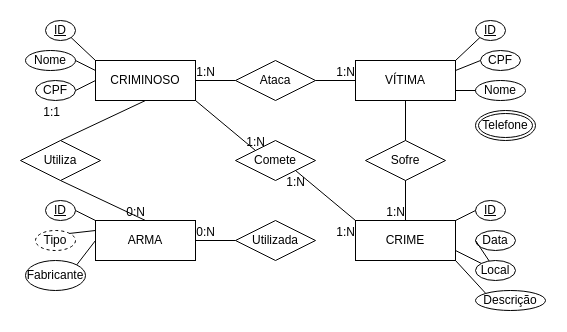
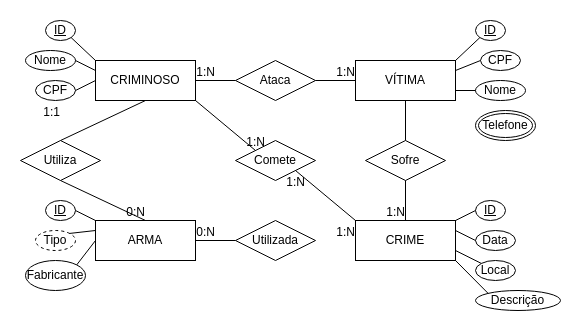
  <mxCell id="0" />
  <mxCell id="1" parent="0" />
  <mxCell id="2" value="VÍTIMA" style="whiteSpace=wrap;html=1;align=center;shadow=0;" vertex="1" parent="1"><mxGeometry x="355" y="60" width="100" height="40" as="geometry" /></mxCell>
  <mxCell id="3" value="CRIMINOSO" style="whiteSpace=wrap;html=1;align=center;shadow=0;" vertex="1" parent="1"><mxGeometry x="95" y="60" width="100" height="40" as="geometry" /></mxCell>
  <mxCell id="4" value="Ataca" style="shape=rhombus;perimeter=rhombusPerimeter;whiteSpace=wrap;html=1;align=center;shadow=0;" vertex="1" parent="1"><mxGeometry x="235" y="60" width="80" height="40" as="geometry" /></mxCell>
  <mxCell id="5" value="" style="endArrow=none;html=1;rounded=0;exitX=1;exitY=0.5;exitDx=0;exitDy=0;entryX=0;entryY=0.5;entryDx=0;entryDy=0;shadow=0;" edge="1" parent="1" source="3" target="4"><mxGeometry relative="1" as="geometry"><mxPoint x="345" y="320" as="sourcePoint" /><mxPoint x="505" y="320" as="targetPoint" /></mxGeometry></mxCell>
  <mxCell id="6" value="1:N" style="resizable=0;html=1;align=right;verticalAlign=bottom;shadow=0;" connectable="0" vertex="1" parent="5"><mxGeometry x="1" relative="1" as="geometry"><mxPoint x="-20" as="offset" /></mxGeometry></mxCell>
  <mxCell id="7" value="" style="endArrow=none;html=1;rounded=0;exitX=1;exitY=0.5;exitDx=0;exitDy=0;entryX=0;entryY=0.5;entryDx=0;entryDy=0;shadow=0;" edge="1" parent="1" source="4" target="2"><mxGeometry relative="1" as="geometry"><mxPoint x="345" y="320" as="sourcePoint" /><mxPoint x="505" y="320" as="targetPoint" /></mxGeometry></mxCell>
  <mxCell id="8" value="1:N" style="resizable=0;html=1;align=right;verticalAlign=bottom;shadow=0;" connectable="0" vertex="1" parent="7"><mxGeometry x="1" relative="1" as="geometry" /></mxCell>
  <mxCell id="9" value="ARMA" style="whiteSpace=wrap;html=1;align=center;shadow=0;" vertex="1" parent="1"><mxGeometry x="95" y="220" width="100" height="40" as="geometry" /></mxCell>
  <mxCell id="10" value="Utiliza" style="shape=rhombus;perimeter=rhombusPerimeter;whiteSpace=wrap;html=1;align=center;shadow=0;" vertex="1" parent="1"><mxGeometry x="20" y="140" width="80" height="40" as="geometry" /></mxCell>
  <mxCell id="11" value="" style="endArrow=none;html=1;rounded=0;exitX=0.5;exitY=1;exitDx=0;exitDy=0;entryX=0.5;entryY=0;entryDx=0;entryDy=0;shadow=0;" edge="1" parent="1" source="10" target="9"><mxGeometry relative="1" as="geometry"><mxPoint x="345" y="320" as="sourcePoint" /><mxPoint x="505" y="320" as="targetPoint" /></mxGeometry></mxCell>
  <mxCell id="12" value="0:N" style="resizable=0;html=1;align=right;verticalAlign=bottom;shadow=0;" connectable="0" vertex="1" parent="11"><mxGeometry x="1" relative="1" as="geometry"><mxPoint as="offset" /></mxGeometry></mxCell>
  <mxCell id="13" value="" style="endArrow=none;html=1;rounded=0;exitX=0.5;exitY=1;exitDx=0;exitDy=0;entryX=0.5;entryY=0;entryDx=0;entryDy=0;shadow=0;" edge="1" parent="1" source="3" target="10"><mxGeometry relative="1" as="geometry"><mxPoint x="195" y="160" as="sourcePoint" /><mxPoint x="505" y="320" as="targetPoint" /></mxGeometry></mxCell>
  <mxCell id="14" value="1:1" style="resizable=0;html=1;align=right;verticalAlign=bottom;shadow=0;" connectable="0" vertex="1" parent="13"><mxGeometry x="1" relative="1" as="geometry"><mxPoint y="-20" as="offset" /></mxGeometry></mxCell>
  <mxCell id="15" value="Utilizada" style="shape=rhombus;perimeter=rhombusPerimeter;whiteSpace=wrap;html=1;align=center;shadow=0;" vertex="1" parent="1"><mxGeometry x="235" y="220" width="80" height="40" as="geometry" /></mxCell>
  <mxCell id="16" value="CRIME" style="whiteSpace=wrap;html=1;align=center;shadow=0;" vertex="1" parent="1"><mxGeometry x="355" y="220" width="100" height="40" as="geometry" /></mxCell>
  <mxCell id="17" value="Sofre" style="shape=rhombus;perimeter=rhombusPerimeter;whiteSpace=wrap;html=1;align=center;shadow=0;" vertex="1" parent="1"><mxGeometry x="365" y="140" width="80" height="40" as="geometry" /></mxCell>
  <mxCell id="18" value="Comete" style="shape=rhombus;perimeter=rhombusPerimeter;whiteSpace=wrap;html=1;align=center;shadow=0;" vertex="1" parent="1"><mxGeometry x="235" y="140" width="80" height="40" as="geometry" /></mxCell>
  <mxCell id="19" value="" style="endArrow=none;html=1;rounded=0;exitX=1;exitY=1;exitDx=0;exitDy=0;entryX=0;entryY=0;entryDx=0;entryDy=0;shadow=0;" edge="1" parent="1" source="3" target="18"><mxGeometry relative="1" as="geometry"><mxPoint x="495" y="440" as="sourcePoint" /><mxPoint x="535" y="440" as="targetPoint" /></mxGeometry></mxCell>
  <mxCell id="20" value="1:N" style="resizable=0;html=1;align=right;verticalAlign=bottom;shadow=0;" connectable="0" vertex="1" parent="19"><mxGeometry x="1" relative="1" as="geometry"><mxPoint x="10.08" y="0.07" as="offset" /></mxGeometry></mxCell>
  <mxCell id="21" value="" style="endArrow=none;html=1;rounded=0;entryX=1;entryY=0.5;entryDx=0;entryDy=0;exitX=0;exitY=0.5;exitDx=0;exitDy=0;shadow=0;" edge="1" parent="1" source="15" target="9"><mxGeometry relative="1" as="geometry"><mxPoint x="255" y="239.5" as="sourcePoint" /><mxPoint x="215" y="239.5" as="targetPoint" /></mxGeometry></mxCell>
  <mxCell id="22" value="0:N" style="resizable=0;html=1;align=right;verticalAlign=bottom;shadow=0;" connectable="0" vertex="1" parent="21"><mxGeometry x="1" relative="1" as="geometry"><mxPoint x="20" as="offset" /></mxGeometry></mxCell>
  <mxCell id="23" value="" style="endArrow=none;html=1;rounded=0;exitX=0.5;exitY=0;exitDx=0;exitDy=0;entryX=0.5;entryY=1;entryDx=0;entryDy=0;shadow=0;" edge="1" parent="1" source="17" target="2"><mxGeometry relative="1" as="geometry"><mxPoint x="625" y="180" as="sourcePoint" /><mxPoint x="585" y="120" as="targetPoint" /></mxGeometry></mxCell>
  <mxCell id="24" value="1:N" style="resizable=0;html=1;align=right;verticalAlign=bottom;shadow=0;" connectable="0" vertex="1" parent="23"><mxGeometry x="1" relative="1" as="geometry"><mxPoint x="-50" y="140" as="offset" /></mxGeometry></mxCell>
  <mxCell id="25" value="" style="endArrow=none;html=1;rounded=0;entryX=0.5;entryY=1;entryDx=0;entryDy=0;exitX=0.5;exitY=0;exitDx=0;exitDy=0;shadow=0;" edge="1" parent="1" source="16" target="17"><mxGeometry relative="1" as="geometry"><mxPoint x="395" y="220" as="sourcePoint" /><mxPoint x="535" y="520" as="targetPoint" /></mxGeometry></mxCell>
  <mxCell id="26" value="1:N" style="resizable=0;html=1;align=right;verticalAlign=bottom;shadow=0;" connectable="0" vertex="1" parent="25"><mxGeometry x="1" relative="1" as="geometry"><mxPoint y="40" as="offset" /></mxGeometry></mxCell>
  <mxCell id="27" value="" style="endArrow=none;html=1;rounded=0;exitX=1;exitY=1;exitDx=0;exitDy=0;entryX=0;entryY=0;entryDx=0;entryDy=0;shadow=0;" edge="1" parent="1" source="18" target="16"><mxGeometry relative="1" as="geometry"><mxPoint x="645" y="520" as="sourcePoint" /><mxPoint x="805" y="520" as="targetPoint" /></mxGeometry></mxCell>
  <mxCell id="28" value="1:N" style="resizable=0;html=1;align=right;verticalAlign=bottom;shadow=0;" connectable="0" vertex="1" parent="27"><mxGeometry x="1" relative="1" as="geometry"><mxPoint x="-49.92" y="-29.93" as="offset" /></mxGeometry></mxCell>
  <mxCell id="29" value="ID" style="ellipse;whiteSpace=wrap;html=1;align=center;fontStyle=4;shadow=0;" vertex="1" parent="1"><mxGeometry x="45" y="20" width="30" height="20" as="geometry" /></mxCell>
  <mxCell id="30" value="CPF" style="ellipse;whiteSpace=wrap;html=1;align=center;shadow=0;" vertex="1" parent="1"><mxGeometry x="35" y="80" width="40" height="20" as="geometry" /></mxCell>
  <mxCell id="31" value="Nome" style="ellipse;whiteSpace=wrap;html=1;align=center;shadow=0;" vertex="1" parent="1"><mxGeometry x="25" y="50" width="50" height="20" as="geometry" /></mxCell>
  <mxCell id="32" value="" style="endArrow=none;html=1;rounded=0;exitX=1;exitY=0.5;exitDx=0;exitDy=0;entryX=0;entryY=0.5;entryDx=0;entryDy=0;shadow=0;" edge="1" parent="1" source="30" target="3"><mxGeometry relative="1" as="geometry"><mxPoint x="245" y="190" as="sourcePoint" /><mxPoint x="405" y="190" as="targetPoint" /></mxGeometry></mxCell>
  <mxCell id="33" value="" style="endArrow=none;html=1;rounded=0;exitX=1;exitY=0.5;exitDx=0;exitDy=0;entryX=0;entryY=0.25;entryDx=0;entryDy=0;shadow=0;" edge="1" parent="1" source="31" target="3"><mxGeometry relative="1" as="geometry"><mxPoint x="245" y="190" as="sourcePoint" /><mxPoint x="405" y="190" as="targetPoint" /></mxGeometry></mxCell>
  <mxCell id="34" value="" style="endArrow=none;html=1;rounded=0;exitX=1;exitY=1;exitDx=0;exitDy=0;entryX=0;entryY=0;entryDx=0;entryDy=0;shadow=0;" edge="1" parent="1" source="29" target="3"><mxGeometry relative="1" as="geometry"><mxPoint x="245" y="190" as="sourcePoint" /><mxPoint x="405" y="190" as="targetPoint" /></mxGeometry></mxCell>
  <mxCell id="35" value="ID" style="ellipse;whiteSpace=wrap;html=1;align=center;fontStyle=4;shadow=0;" vertex="1" parent="1"><mxGeometry x="475" y="20" width="30" height="20" as="geometry" /></mxCell>
  <mxCell id="36" value="CPF" style="ellipse;whiteSpace=wrap;html=1;align=center;shadow=0;" vertex="1" parent="1"><mxGeometry x="480" y="50" width="40" height="20" as="geometry" /></mxCell>
  <mxCell id="37" value="Nome" style="ellipse;whiteSpace=wrap;html=1;align=center;shadow=0;" vertex="1" parent="1"><mxGeometry x="475" y="80" width="50" height="20" as="geometry" /></mxCell>
  <mxCell id="38" value="Telefone" style="ellipse;shape=doubleEllipse;margin=3;whiteSpace=wrap;html=1;align=center;shadow=0;" vertex="1" parent="1"><mxGeometry x="475" y="110" width="60" height="30" as="geometry" /></mxCell>
  <mxCell id="39" value="" style="endArrow=none;html=1;rounded=0;exitX=0;exitY=0.5;exitDx=0;exitDy=0;entryX=1;entryY=0.25;entryDx=0;entryDy=0;shadow=0;" edge="1" parent="1" source="36" target="2"><mxGeometry relative="1" as="geometry"><mxPoint x="325" y="130" as="sourcePoint" /><mxPoint x="485" y="130" as="targetPoint" /></mxGeometry></mxCell>
  <mxCell id="40" value="" style="endArrow=none;html=1;rounded=0;exitX=0;exitY=0.5;exitDx=0;exitDy=0;entryX=1;entryY=0.75;entryDx=0;entryDy=0;shadow=0;" edge="1" parent="1" source="37" target="2"><mxGeometry relative="1" as="geometry"><mxPoint x="325" y="130" as="sourcePoint" /><mxPoint x="485" y="130" as="targetPoint" /></mxGeometry></mxCell>
  <mxCell id="41" value="" style="endArrow=none;html=1;rounded=0;exitX=0;exitY=1;exitDx=0;exitDy=0;entryX=1;entryY=0;entryDx=0;entryDy=0;shadow=0;" edge="1" parent="1" source="35" target="2"><mxGeometry relative="1" as="geometry"><mxPoint x="325" y="130" as="sourcePoint" /><mxPoint x="485" y="130" as="targetPoint" /></mxGeometry></mxCell>
  <mxCell id="42" value="ID" style="ellipse;whiteSpace=wrap;html=1;align=center;fontStyle=4;shadow=0;" vertex="1" parent="1"><mxGeometry x="45" y="200" width="30" height="20" as="geometry" /></mxCell>
  <mxCell id="43" value="Fabricante" style="ellipse;whiteSpace=wrap;html=1;align=center;shadow=0;" vertex="1" parent="1"><mxGeometry x="25" y="260" width="60" height="30" as="geometry" /></mxCell>
  <mxCell id="44" value="Tipo" style="ellipse;whiteSpace=wrap;html=1;align=center;shadow=0;dashed=1;" vertex="1" parent="1"><mxGeometry x="35" y="230" width="40" height="20" as="geometry" /></mxCell>
  <mxCell id="45" value="" style="endArrow=none;html=1;rounded=0;exitX=0;exitY=0.25;exitDx=0;exitDy=0;entryX=1;entryY=0;entryDx=0;entryDy=0;shadow=0;" edge="1" parent="1" source="9" target="44"><mxGeometry relative="1" as="geometry"><mxPoint x="225" y="230" as="sourcePoint" /><mxPoint x="385" y="230" as="targetPoint" /></mxGeometry></mxCell>
  <mxCell id="46" value="" style="endArrow=none;html=1;rounded=0;entryX=1;entryY=0;entryDx=0;entryDy=0;shadow=0;" edge="1" parent="1" target="43"><mxGeometry relative="1" as="geometry"><mxPoint x="95" y="240" as="sourcePoint" /><mxPoint x="385" y="230" as="targetPoint" /></mxGeometry></mxCell>
  <mxCell id="47" value="" style="endArrow=none;html=1;rounded=0;exitX=0;exitY=0;exitDx=0;exitDy=0;entryX=1;entryY=0.5;entryDx=0;entryDy=0;shadow=0;" edge="1" parent="1" source="9" target="42"><mxGeometry relative="1" as="geometry"><mxPoint x="225" y="230" as="sourcePoint" /><mxPoint x="385" y="230" as="targetPoint" /></mxGeometry></mxCell>
  <mxCell id="48" value="ID" style="ellipse;whiteSpace=wrap;html=1;align=center;fontStyle=4;shadow=0;" vertex="1" parent="1"><mxGeometry x="475" y="200" width="30" height="20" as="geometry" /></mxCell>
  <mxCell id="49" value="Local" style="ellipse;whiteSpace=wrap;html=1;align=center;shadow=0;" vertex="1" parent="1"><mxGeometry x="475" y="260" width="40" height="20" as="geometry" /></mxCell>
  <mxCell id="50" value="Data" style="ellipse;whiteSpace=wrap;html=1;align=center;shadow=0;" vertex="1" parent="1"><mxGeometry x="475" y="230" width="40" height="20" as="geometry" /></mxCell>
- <mxCell id="51" value="Descrição" style="ellipse;whiteSpace=wrap;html=1;align=center;shadow=0;" vertex="1" parent="1"><mxGeometry x="475" y="290" width="70" height="20" as="geometry" /></mxCell>
+ <mxCell id="51" value="Descrição" style="ellipse;whiteSpace=wrap;html=1;align=center;shadow=0;" vertex="1" parent="1"><mxGeometry x="475" y="290" width="85" height="20" as="geometry" /></mxCell>
  <mxCell id="52" value="" style="endArrow=none;html=1;rounded=0;entryX=1;entryY=1;entryDx=0;entryDy=0;exitX=0;exitY=0;exitDx=0;exitDy=0;shadow=0;" edge="1" parent="1" source="51" target="16"><mxGeometry relative="1" as="geometry"><mxPoint x="225" y="230" as="sourcePoint" /><mxPoint x="385" y="230" as="targetPoint" /></mxGeometry></mxCell>
- <mxCell id="53" value="" style="endArrow=none;html=1;rounded=0;exitX=0;exitY=0.5;exitDx=0;exitDy=0;shadow=0;" edge="1" parent="1" source="50" target="49"><mxGeometry relative="1" as="geometry"><mxPoint x="225" y="230" as="sourcePoint" /><mxPoint x="385" y="230" as="targetPoint" /></mxGeometry></mxCell>
+ <mxCell id="53" value="" style="endArrow=none;html=1;rounded=0;exitX=0;exitY=0.5;exitDx=0;exitDy=0;entryX=1;entryY=0.25;entryDx=0;entryDy=0;shadow=0;" edge="1" parent="1" source="50" target="16"><mxGeometry relative="1" as="geometry"><mxPoint x="225" y="230" as="sourcePoint" /><mxPoint x="385" y="230" as="targetPoint" /></mxGeometry></mxCell>
  <mxCell id="54" value="" style="endArrow=none;html=1;rounded=0;exitX=1;exitY=0;exitDx=0;exitDy=0;entryX=0;entryY=0.5;entryDx=0;entryDy=0;shadow=0;" edge="1" parent="1" source="16" target="48"><mxGeometry relative="1" as="geometry"><mxPoint x="225" y="230" as="sourcePoint" /><mxPoint x="365" y="290" as="targetPoint" /></mxGeometry></mxCell>
  <mxCell id="55" value="" style="endArrow=none;html=1;rounded=0;entryX=0;entryY=0;entryDx=0;entryDy=0;exitX=1;exitY=0.75;exitDx=0;exitDy=0;shadow=0;" edge="1" parent="1" source="16" target="49"><mxGeometry relative="1" as="geometry"><mxPoint x="225" y="230" as="sourcePoint" /><mxPoint x="385" y="230" as="targetPoint" /></mxGeometry></mxCell>
